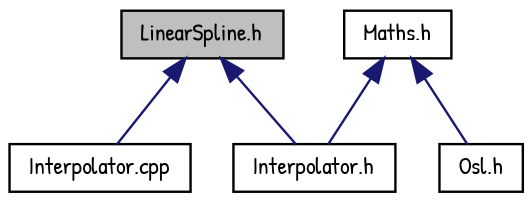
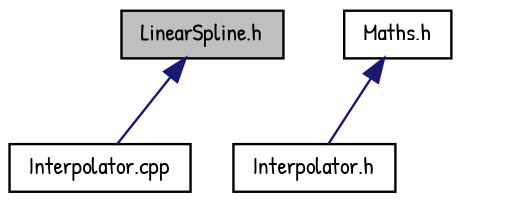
  digraph {
    fontname="Patrick Hand"
    node [color=black fillcolor=white fontname="Patrick Hand" fontsize=10 shape=record style=filled]
    edge [color=midnightblue dir=back fontname="Patrick Hand" fontsize=10 labelfontname=Helvetica labelfontsize=10 style=solid]
    n1 [fillcolor=grey75 fontcolor=black height=0.2 label="LinearSpline.h" width=0.4]
    n2 [height=0.2 label="Interpolator.h" width=0.4]
    n3 [height=0.2 label="Interpolator.cpp" width=0.4]
    n4 [height=0.2 label="Maths.h" width=0.4]
-   n5 [height=0.2 label="Osl.h" width=0.4]
-   n1 -> n2
    n1 -> n3
    n4 -> n2
-   n4 -> n5
  }
